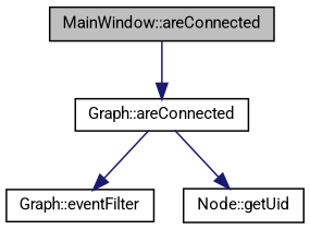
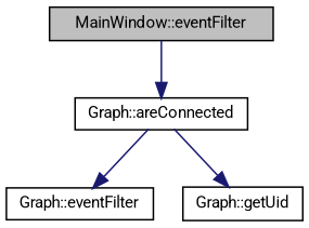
  digraph {
    fontname=Roboto
    rankdir=TB
    node [color=black fillcolor=white fontname=Roboto fontsize=10 shape=record style=filled]
    edge [color=midnightblue fontname=Roboto fontsize=10 labelfontname=Helvetica labelfontsize=10 style=solid]
-   n1 [fillcolor=grey75 fontcolor=black height=0.2 label="MainWindow::areConnected" width=0.4]
+   n1 [fillcolor=grey75 fontcolor=black height=0.2 label="MainWindow::eventFilter" width=0.4]
    n2 [height=0.2 label="Graph::areConnected" width=0.4]
    n3 [height=0.2 label="Graph::eventFilter" width=0.4]
-   n4 [height=0.2 label="Node::getUid" width=0.4]
+   n4 [height=0.2 label="Graph::getUid" width=0.4]
    n1 -> n2
    n2 -> n3
    n2 -> n4
  }
